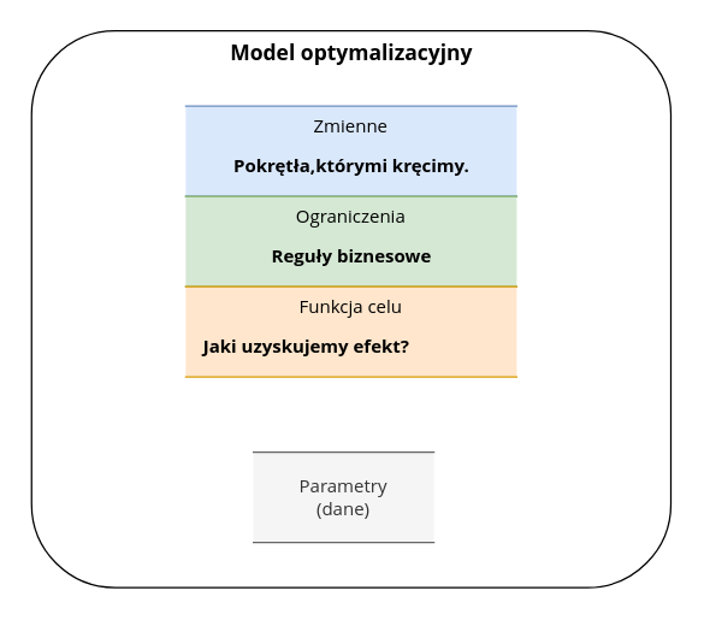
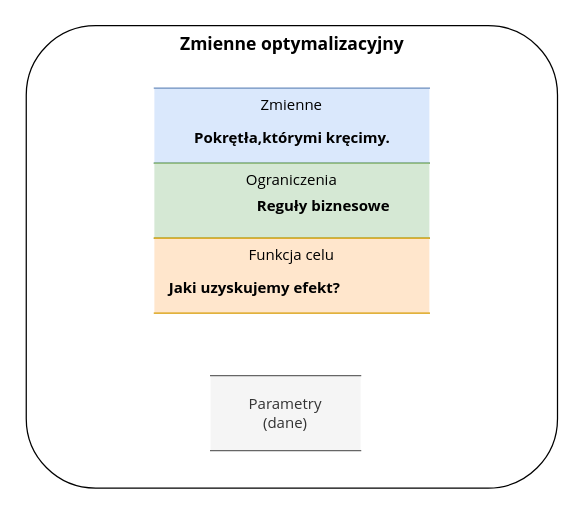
  <mxCell id="0" />
  <mxCell id="1" parent="0" />
- <mxCell id="2" value="&lt;b&gt;&lt;font face=&quot;Open sans&quot; data-font-src=&quot;https://fonts.googleapis.com/css?family=Open+sans&quot; style=&quot;font-size: 14px&quot;&gt;Model optymalizacyjny&lt;/font&gt;&lt;/b&gt;" style="rounded=1;whiteSpace=wrap;html=1;shadow=0;horizontal=1;verticalAlign=top;" vertex="1" parent="1"><mxGeometry x="20.5" y="20" width="425" height="370" as="geometry" /></mxCell>
+ <mxCell id="2" value="&lt;b&gt;&lt;font face=&quot;Open sans&quot; data-font-src=&quot;https://fonts.googleapis.com/css?family=Open+sans&quot; style=&quot;font-size: 14px&quot;&gt;Zmienne optymalizacyjny&lt;/font&gt;&lt;/b&gt;" style="rounded=1;whiteSpace=wrap;html=1;shadow=0;horizontal=1;verticalAlign=top;" vertex="1" parent="1"><mxGeometry x="20.5" y="20" width="425" height="370" as="geometry" /></mxCell>
  <mxCell id="3" value="Zmienne" style="shape=partialRectangle;whiteSpace=wrap;html=1;left=0;right=0;fillColor=#dae8fc;shadow=0;verticalAlign=top;fontFamily=Open sans;fontSource=https%3A%2F%2Ffonts.googleapis.com%2Fcss%3Ffamily%3DOpen%2Bsans;strokeColor=#6c8ebf;" vertex="1" parent="1"><mxGeometry x="123" y="70" width="220" height="60" as="geometry" /></mxCell>
  <mxCell id="4" value="Ograniczenia" style="shape=partialRectangle;whiteSpace=wrap;html=1;left=0;right=0;fillColor=#d5e8d4;shadow=0;verticalAlign=top;fontFamily=Open sans;fontSource=https%3A%2F%2Ffonts.googleapis.com%2Fcss%3Ffamily%3DOpen%2Bsans;strokeColor=#82b366;" vertex="1" parent="1"><mxGeometry x="123" y="130" width="220" height="60" as="geometry" /></mxCell>
  <mxCell id="5" value="" style="edgeStyle=none;html=1;fontFamily=Open sans;fontSource=https%3A%2F%2Ffonts.googleapis.com%2Fcss%3Ffamily%3DOpen%2Bsans;" edge="1" parent="1" source="6" target="4"><mxGeometry relative="1" as="geometry" /></mxCell>
  <mxCell id="6" value="Funkcja celu" style="shape=partialRectangle;whiteSpace=wrap;html=1;left=0;right=0;fillColor=#ffe6cc;shadow=0;verticalAlign=top;fontFamily=Open sans;fontSource=https%3A%2F%2Ffonts.googleapis.com%2Fcss%3Ffamily%3DOpen%2Bsans;strokeColor=#d79b00;" vertex="1" parent="1"><mxGeometry x="123" y="190" width="220" height="60" as="geometry" /></mxCell>
  <mxCell id="7" value="Parametry&lt;br&gt;(dane)" style="shape=partialRectangle;whiteSpace=wrap;html=1;left=0;right=0;fillColor=#f5f5f5;shadow=0;verticalAlign=middle;fontFamily=Open sans;fontSource=https%3A%2F%2Ffonts.googleapis.com%2Fcss%3Ffamily%3DOpen%2Bsans;strokeColor=#666666;fontColor=#333333;" vertex="1" parent="1"><mxGeometry x="168" y="300" width="120" height="60" as="geometry" /></mxCell>
  <mxCell id="8" value="Pokrętła,którymi kręcimy." style="text;html=1;resizable=0;autosize=1;align=center;verticalAlign=middle;points=[];fillColor=none;strokeColor=none;rounded=0;shadow=0;fontFamily=Open sans;fontSource=https%3A%2F%2Ffonts.googleapis.com%2Fcss%3Ffamily%3DOpen%2Bsans;fontStyle=1" vertex="1" parent="1"><mxGeometry x="158" y="100" width="150" height="20" as="geometry" /></mxCell>
- <mxCell id="9" value="Reguły biznesowe" style="text;html=1;resizable=0;autosize=1;align=center;verticalAlign=middle;points=[];fillColor=none;strokeColor=none;rounded=0;shadow=0;fontFamily=Open sans;fontSource=https%3A%2F%2Ffonts.googleapis.com%2Fcss%3Ffamily%3DOpen%2Bsans;fontStyle=1" vertex="1" parent="1"><mxGeometry x="178" y="160" width="110" height="20" as="geometry" /></mxCell>
+ <mxCell id="9" value="Reguły biznesowe" style="text;html=1;resizable=0;autosize=1;align=center;verticalAlign=middle;points=[];fillColor=none;strokeColor=none;rounded=0;shadow=0;fontFamily=Open sans;fontSource=https%3A%2F%2Ffonts.googleapis.com%2Fcss%3Ffamily%3DOpen%2Bsans;fontStyle=1" vertex="1" parent="1"><mxGeometry x="203" y="155" width="110" height="20" as="geometry" /></mxCell>
  <mxCell id="10" value="Jaki uzyskujemy efekt?" style="text;html=1;resizable=0;autosize=1;align=center;verticalAlign=middle;points=[];fillColor=none;strokeColor=none;rounded=0;shadow=0;fontFamily=Open sans;fontSource=https%3A%2F%2Ffonts.googleapis.com%2Fcss%3Ffamily%3DOpen%2Bsans;fontStyle=1" vertex="1" parent="1"><mxGeometry x="133" y="220" width="140" height="20" as="geometry" /></mxCell>
